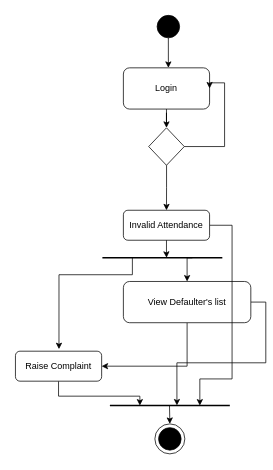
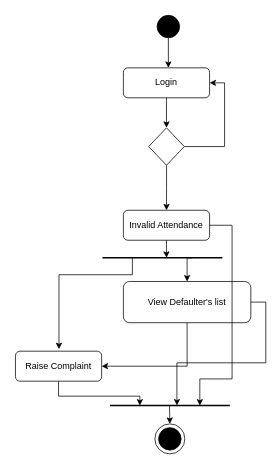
  <mxCell id="0" />
  <mxCell id="1" parent="0" />
  <mxCell id="2" value="" style="ellipse;whiteSpace=wrap;html=1;aspect=fixed;fontSize=9;" vertex="1" parent="1"><mxGeometry x="206" y="565" width="40" height="40" as="geometry" /></mxCell>
  <mxCell id="3" style="edgeStyle=orthogonalEdgeStyle;rounded=0;orthogonalLoop=1;jettySize=auto;html=1;entryX=0.522;entryY=0;entryDx=0;entryDy=0;entryPerimeter=0;" edge="1" parent="1" source="4" target="6"><mxGeometry relative="1" as="geometry"><mxPoint x="224" y="80" as="targetPoint" /></mxGeometry></mxCell>
  <mxCell id="4" value="" style="ellipse;whiteSpace=wrap;html=1;aspect=fixed;fillStyle=solid;fillColor=#000000;" vertex="1" parent="1"><mxGeometry x="209" y="20" width="30" height="30" as="geometry" /></mxCell>
  <mxCell id="5" style="edgeStyle=orthogonalEdgeStyle;rounded=0;orthogonalLoop=1;jettySize=auto;html=1;entryX=0.5;entryY=0;entryDx=0;entryDy=0;" edge="1" parent="1" source="17" target="13"><mxGeometry relative="1" as="geometry" /></mxCell>
- <mxCell id="6" value="Login" style="rounded=1;whiteSpace=wrap;html=1;" vertex="1" parent="1"><mxGeometry x="164" y="90" width="115" height="55" as="geometry" /></mxCell>
+ <mxCell id="6" value="Login" style="rounded=1;whiteSpace=wrap;html=1;" vertex="1" parent="1"><mxGeometry x="164" y="90" width="115" height="40" as="geometry" /></mxCell>
  <mxCell id="7" style="edgeStyle=orthogonalEdgeStyle;rounded=0;orthogonalLoop=1;jettySize=auto;html=1;entryX=0.25;entryY=0.5;entryDx=0;entryDy=0;exitX=0.5;exitY=1;exitDx=0;exitDy=0;entryPerimeter=0;" edge="1" parent="1" source="8" target="23"><mxGeometry relative="1" as="geometry"><Array as="points"><mxPoint x="78" y="528" /><mxPoint x="186" y="528" /></Array></mxGeometry></mxCell>
  <mxCell id="8" value="Raise Complai&lt;span style=&quot;color: rgba(0, 0, 0, 0); font-family: monospace; font-size: 0px; text-align: start; text-wrap: nowrap;&quot;&gt;%3CmxGraphModel%3E%3Croot%3E%3CmxCell%20id%3D%220%22%2F%3E%3CmxCell%20id%3D%221%22%20parent%3D%220%22%2F%3E%3CmxCell%20id%3D%222%22%20value%3D%22View%20Attendance%22%20style%3D%22rounded%3D1%3BwhiteSpace%3Dwrap%3Bhtml%3D1%3B%22%20vertex%3D%221%22%20parent%3D%221%22%3E%3CmxGeometry%20x%3D%22200%22%20y%3D%22260%22%20width%3D%22115%22%20height%3D%2240%22%20as%3D%22geometry%22%2F%3E%3C%2FmxCell%3E%3C%2Froot%3E%3C%2FmxGraphModel%3E&lt;/span&gt;nt" style="rounded=1;whiteSpace=wrap;html=1;" vertex="1" parent="1"><mxGeometry x="20" y="468" width="115" height="40" as="geometry" /></mxCell>
  <mxCell id="9" style="edgeStyle=orthogonalEdgeStyle;rounded=0;orthogonalLoop=1;jettySize=auto;html=1;entryX=1;entryY=0.5;entryDx=0;entryDy=0;exitX=0.5;exitY=1;exitDx=0;exitDy=0;" edge="1" parent="1" source="11" target="8"><mxGeometry relative="1" as="geometry" /></mxCell>
  <mxCell id="10" style="edgeStyle=orthogonalEdgeStyle;rounded=0;orthogonalLoop=1;jettySize=auto;html=1;entryX=0.559;entryY=0.478;entryDx=0;entryDy=0;exitX=1;exitY=0.5;exitDx=0;exitDy=0;entryPerimeter=0;" edge="1" parent="1" source="11" target="23"><mxGeometry relative="1" as="geometry" /></mxCell>
  <mxCell id="11" value="View Defaulter's list" style="rounded=1;whiteSpace=wrap;html=1;" vertex="1" parent="1"><mxGeometry x="164" y="375" width="170" height="55" as="geometry" /></mxCell>
  <mxCell id="12" style="edgeStyle=orthogonalEdgeStyle;rounded=0;orthogonalLoop=1;jettySize=auto;html=1;entryX=0.75;entryY=0.5;entryDx=0;entryDy=0;exitX=1;exitY=0.5;exitDx=0;exitDy=0;entryPerimeter=0;" edge="1" parent="1" source="13" target="23"><mxGeometry relative="1" as="geometry"><Array as="points"><mxPoint x="309" y="300" /><mxPoint x="309" y="505" /><mxPoint x="266" y="505" /></Array></mxGeometry></mxCell>
  <mxCell id="13" value="Invalid Attendance" style="rounded=1;whiteSpace=wrap;html=1;" vertex="1" parent="1"><mxGeometry x="164" y="280" width="115" height="40" as="geometry" /></mxCell>
  <mxCell id="14" value="" style="ellipse;whiteSpace=wrap;html=1;aspect=fixed;fillStyle=solid;fillColor=#000000;fontSize=9;" vertex="1" parent="1"><mxGeometry x="211" y="570" width="30" height="30" as="geometry" /></mxCell>
  <mxCell id="15" value="" style="edgeStyle=orthogonalEdgeStyle;rounded=0;orthogonalLoop=1;jettySize=auto;html=1;entryX=0.5;entryY=0;entryDx=0;entryDy=0;" edge="1" parent="1" source="6" target="17"><mxGeometry relative="1" as="geometry"><mxPoint x="222" y="130" as="sourcePoint" /><mxPoint x="222" y="280" as="targetPoint" /></mxGeometry></mxCell>
  <mxCell id="16" style="edgeStyle=orthogonalEdgeStyle;rounded=0;orthogonalLoop=1;jettySize=auto;html=1;entryX=1;entryY=0.5;entryDx=0;entryDy=0;exitX=1;exitY=0.5;exitDx=0;exitDy=0;" edge="1" parent="1" source="17" target="6"><mxGeometry relative="1" as="geometry"><Array as="points"><mxPoint x="299" y="195" /><mxPoint x="299" y="110" /></Array></mxGeometry></mxCell>
  <mxCell id="17" value="" style="rhombus;whiteSpace=wrap;html=1;" vertex="1" parent="1"><mxGeometry x="197.75" y="170" width="47.5" height="50" as="geometry" /></mxCell>
  <mxCell id="18" style="edgeStyle=orthogonalEdgeStyle;rounded=0;orthogonalLoop=1;jettySize=auto;html=1;entryX=0.5;entryY=0;entryDx=0;entryDy=0;exitX=0.75;exitY=0.5;exitDx=0;exitDy=0;exitPerimeter=0;" edge="1" parent="1" source="20" target="11"><mxGeometry relative="1" as="geometry" /></mxCell>
  <mxCell id="19" style="edgeStyle=orthogonalEdgeStyle;rounded=0;orthogonalLoop=1;jettySize=auto;html=1;entryX=0.505;entryY=-0.068;entryDx=0;entryDy=0;exitX=0.25;exitY=0.5;exitDx=0;exitDy=0;exitPerimeter=0;entryPerimeter=0;" edge="1" parent="1" source="20" target="8"><mxGeometry relative="1" as="geometry"><mxPoint x="206" y="365" as="sourcePoint" /><mxPoint x="107.5" y="491.5" as="targetPoint" /><Array as="points"><mxPoint x="176" y="366" /><mxPoint x="79" y="366" /><mxPoint x="79" y="465" /></Array></mxGeometry></mxCell>
  <mxCell id="20" value="" style="line;strokeWidth=2;html=1;" vertex="1" parent="1"><mxGeometry x="136" y="340" width="160" height="7" as="geometry" /></mxCell>
  <mxCell id="21" style="edgeStyle=orthogonalEdgeStyle;rounded=0;orthogonalLoop=1;jettySize=auto;html=1;entryX=0.535;entryY=0.477;entryDx=0;entryDy=0;entryPerimeter=0;" edge="1" parent="1" source="13" target="20"><mxGeometry relative="1" as="geometry" /></mxCell>
  <mxCell id="22" style="edgeStyle=orthogonalEdgeStyle;rounded=0;orthogonalLoop=1;jettySize=auto;html=1;entryX=0.5;entryY=0;entryDx=0;entryDy=0;exitX=0.497;exitY=0.477;exitDx=0;exitDy=0;exitPerimeter=0;" edge="1" parent="1" source="23" target="2"><mxGeometry relative="1" as="geometry" /></mxCell>
  <mxCell id="23" value="" style="line;strokeWidth=2;html=1;" vertex="1" parent="1"><mxGeometry x="146" y="537" width="160" height="7" as="geometry" /></mxCell>
